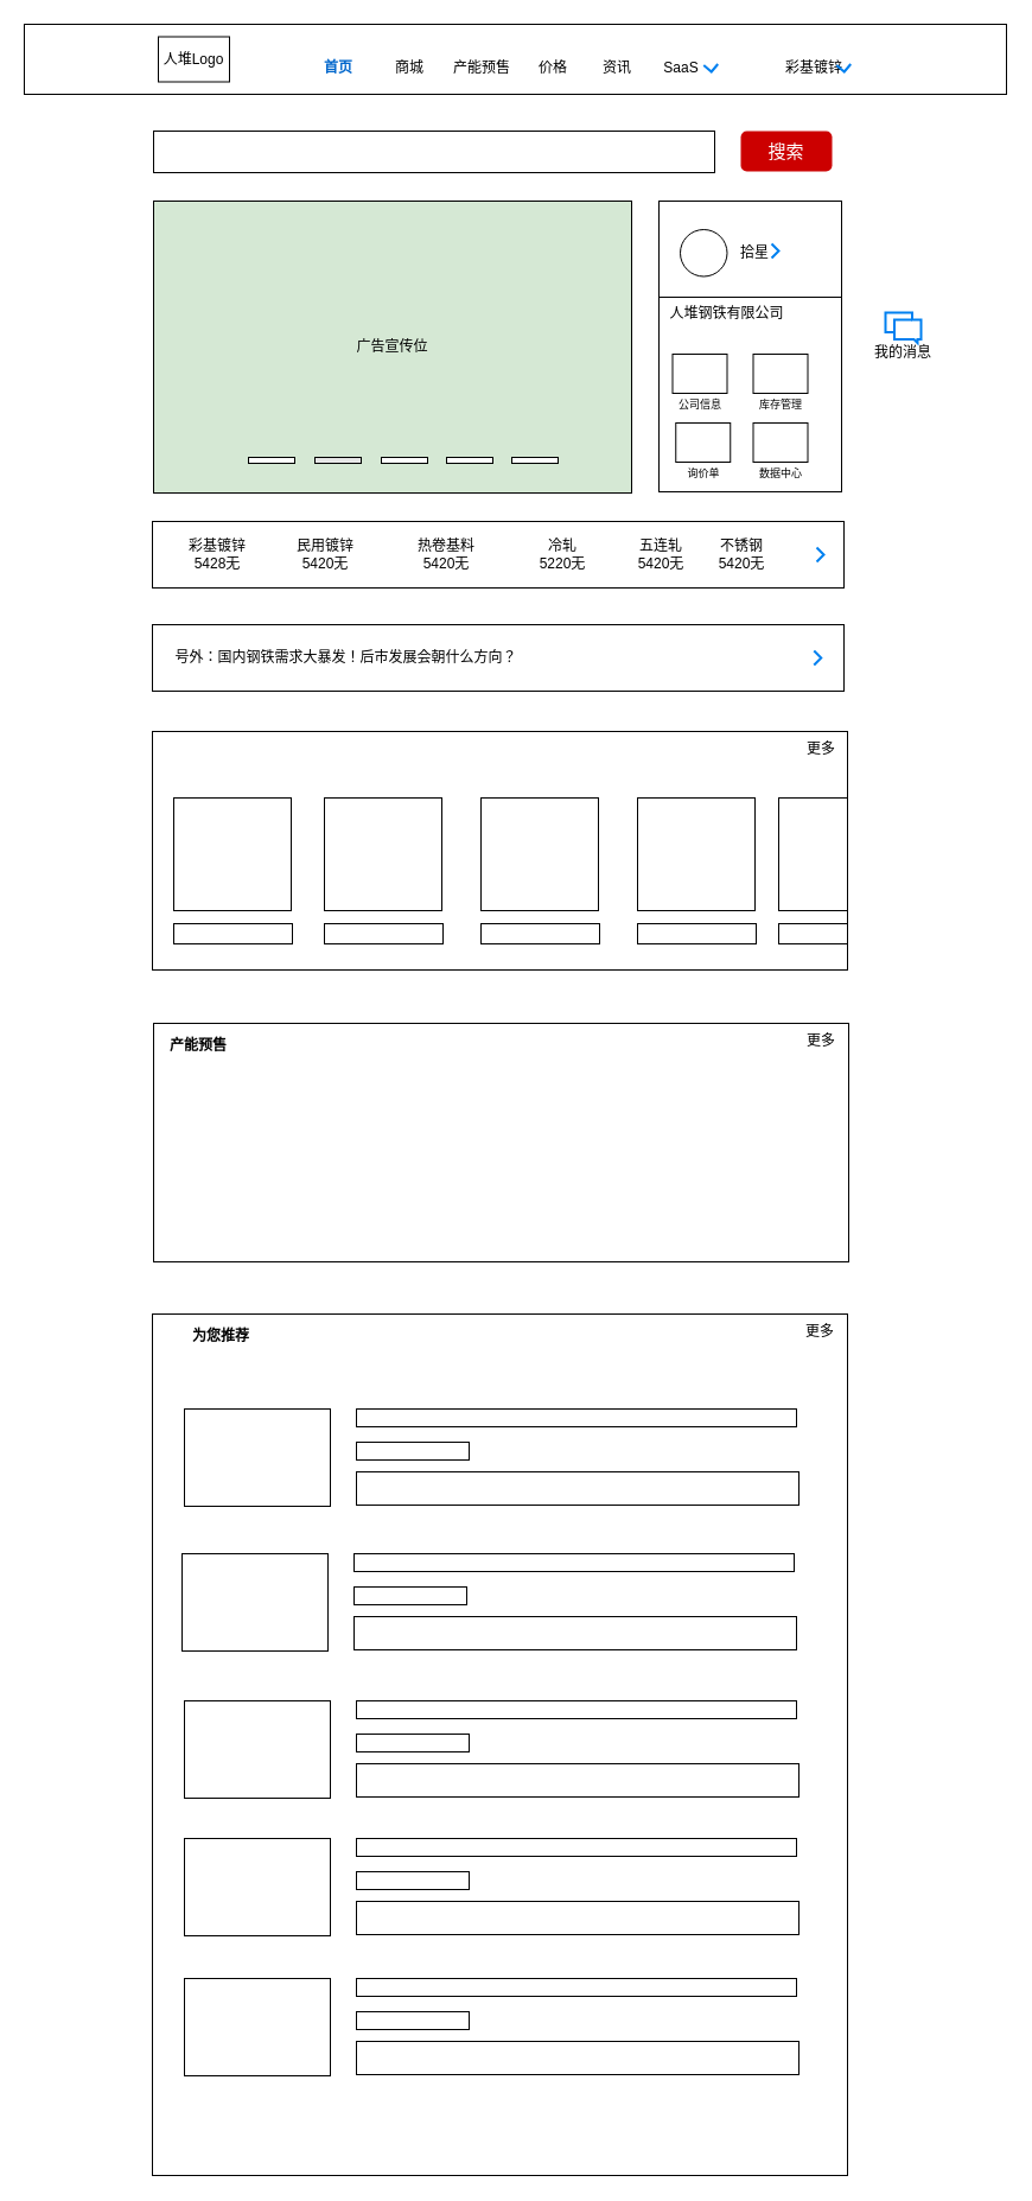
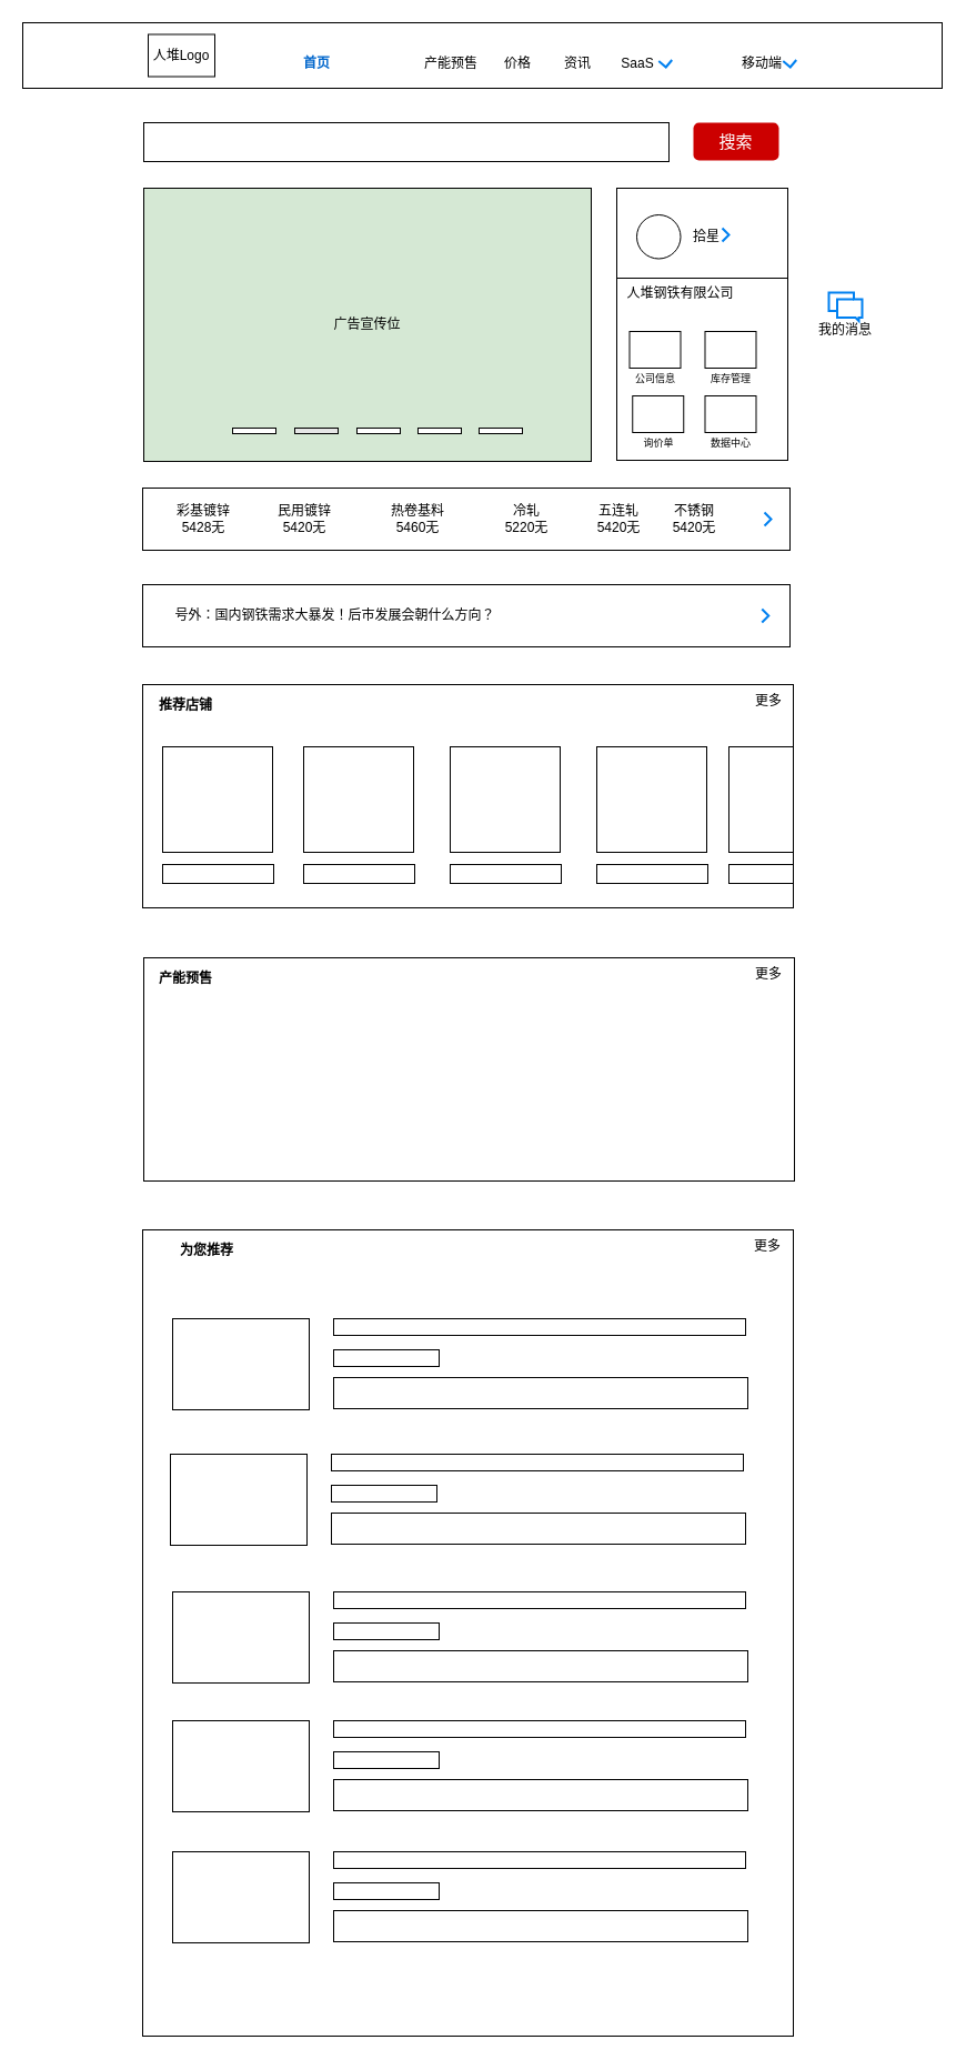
  <mxCell id="0" />
  <mxCell id="1" parent="0" />
  <mxCell id="2" value="" style="rounded=0;whiteSpace=wrap;html=1;" vertex="1" parent="1"><mxGeometry x="20" width="828" height="59" as="geometry" y="20" /></mxCell>
  <mxCell id="3" value="人堆Logo" style="rounded=0;whiteSpace=wrap;html=1;" vertex="1" parent="1"><mxGeometry x="133" y="30.5" width="60" height="38" as="geometry" /></mxCell>
  <mxCell id="4" value="首页" style="text;html=1;align=center;verticalAlign=middle;whiteSpace=wrap;rounded=0;fontColor=#0066CC;fontStyle=1" vertex="1" parent="1"><mxGeometry x="255" y="42" width="60" height="30" as="geometry" /></mxCell>
- <mxCell id="5" value="商城" style="text;html=1;align=center;verticalAlign=middle;whiteSpace=wrap;rounded=0;" vertex="1" parent="1"><mxGeometry x="315" y="42" width="60" height="30" as="geometry" /></mxCell>
  <mxCell id="6" value="价格" style="text;html=1;align=center;verticalAlign=middle;whiteSpace=wrap;rounded=0;" vertex="1" parent="1"><mxGeometry x="436" y="42" width="60" height="30" as="geometry" /></mxCell>
  <mxCell id="7" value="资讯" style="text;html=1;align=center;verticalAlign=middle;whiteSpace=wrap;rounded=0;" vertex="1" parent="1"><mxGeometry x="490" y="42" width="60" height="30" as="geometry" /></mxCell>
  <mxCell id="8" value="" style="rounded=0;whiteSpace=wrap;html=1;" vertex="1" parent="1"><mxGeometry x="129" y="110" width="473" height="35" as="geometry" /></mxCell>
  <mxCell id="9" value="搜索" style="rounded=1;whiteSpace=wrap;html=1;labelBackgroundColor=none;fontColor=#FFFFFF;gradientColor=none;fillColor=#CC0000;strokeColor=none;fontSize=15;" vertex="1" parent="1"><mxGeometry x="624" y="110" width="77" height="34" as="geometry" /></mxCell>
  <mxCell id="10" value="" style="rounded=0;whiteSpace=wrap;html=1;" vertex="1" parent="1"><mxGeometry x="128" y="616" width="586" height="201" as="geometry" /></mxCell>
+ <mxCell id="11" value="推荐店铺" style="text;html=1;align=center;verticalAlign=middle;whiteSpace=wrap;rounded=0;fontStyle=1" vertex="1" parent="1"><mxGeometry x="137" y="620" width="60" height="30" as="geometry" /></mxCell>
  <mxCell id="12" value="更多" style="text;html=1;align=center;verticalAlign=middle;whiteSpace=wrap;rounded=0;" vertex="1" parent="1"><mxGeometry x="662" y="616" width="60" height="30" as="geometry" /></mxCell>
  <mxCell id="13" value="" style="rounded=0;whiteSpace=wrap;html=1;" vertex="1" parent="1"><mxGeometry x="129" y="862" width="586" height="201" as="geometry" /></mxCell>
  <mxCell id="14" value="产能预售" style="text;html=1;align=center;verticalAlign=middle;whiteSpace=wrap;rounded=0;fontStyle=1" vertex="1" parent="1"><mxGeometry x="137" y="866" width="60" height="30" as="geometry" /></mxCell>
  <mxCell id="15" value="更多" style="text;html=1;align=center;verticalAlign=middle;whiteSpace=wrap;rounded=0;" vertex="1" parent="1"><mxGeometry x="662" y="862" width="60" height="30" as="geometry" /></mxCell>
  <mxCell id="16" value="" style="rounded=0;whiteSpace=wrap;html=1;" vertex="1" parent="1"><mxGeometry x="128" y="439" width="583" height="56" as="geometry" /></mxCell>
  <mxCell id="17" value="彩基镀锌 5428无" style="text;html=1;align=center;verticalAlign=middle;whiteSpace=wrap;rounded=0;" vertex="1" parent="1"><mxGeometry x="153" y="452" width="60" height="30" as="geometry" /></mxCell>
  <mxCell id="18" value="民用镀锌 5420无" style="text;html=1;align=center;verticalAlign=middle;whiteSpace=wrap;rounded=0;" vertex="1" parent="1"><mxGeometry x="244" y="452" width="60" height="30" as="geometry" /></mxCell>
- <mxCell id="19" value="热卷基料&lt;br&gt;5420无" style="text;html=1;align=center;verticalAlign=middle;whiteSpace=wrap;rounded=0;" vertex="1" parent="1"><mxGeometry x="346" y="452" width="60" height="30" as="geometry" /></mxCell>
+ <mxCell id="19" value="热卷基料&lt;br&gt;5460无" style="text;html=1;align=center;verticalAlign=middle;whiteSpace=wrap;rounded=0;" vertex="1" parent="1"><mxGeometry x="346" y="452" width="60" height="30" as="geometry" /></mxCell>
  <mxCell id="20" value="冷轧&lt;br&gt;5220无" style="text;html=1;align=center;verticalAlign=middle;whiteSpace=wrap;rounded=0;" vertex="1" parent="1"><mxGeometry x="444" y="452" width="60" height="30" as="geometry" /></mxCell>
  <mxCell id="21" value="五连轧&lt;br&gt;5420无" style="text;html=1;align=center;verticalAlign=middle;whiteSpace=wrap;rounded=0;" vertex="1" parent="1"><mxGeometry x="527" y="452" width="60" height="30" as="geometry" /></mxCell>
  <mxCell id="22" value="不锈钢&lt;br&gt;5420无" style="text;html=1;align=center;verticalAlign=middle;whiteSpace=wrap;rounded=0;" vertex="1" parent="1"><mxGeometry x="595" y="452" width="60" height="30" as="geometry" /></mxCell>
  <mxCell id="23" value="" style="html=1;verticalLabelPosition=bottom;labelBackgroundColor=#ffffff;verticalAlign=top;shadow=0;dashed=0;strokeWidth=2;shape=mxgraph.ios7.misc.right;strokeColor=#0080f0;" vertex="1" parent="1"><mxGeometry x="688" y="461" width="6" height="12" as="geometry" /></mxCell>
  <mxCell id="24" value="" style="rounded=0;whiteSpace=wrap;html=1;" vertex="1" parent="1"><mxGeometry x="146" y="672" width="99" height="95" as="geometry" /></mxCell>
  <mxCell id="25" value="" style="rounded=0;whiteSpace=wrap;html=1;" vertex="1" parent="1"><mxGeometry x="273" y="672" width="99" height="95" as="geometry" /></mxCell>
  <mxCell id="26" value="" style="rounded=0;whiteSpace=wrap;html=1;" vertex="1" parent="1"><mxGeometry x="405" y="672" width="99" height="95" as="geometry" /></mxCell>
  <mxCell id="27" value="" style="rounded=0;whiteSpace=wrap;html=1;" vertex="1" parent="1"><mxGeometry x="537" y="672" width="99" height="95" as="geometry" /></mxCell>
  <mxCell id="28" value="" style="rounded=0;whiteSpace=wrap;html=1;" vertex="1" parent="1"><mxGeometry x="656" y="672" width="58" height="95" as="geometry" /></mxCell>
  <mxCell id="29" value="" style="rounded=0;whiteSpace=wrap;html=1;" vertex="1" parent="1"><mxGeometry x="146" y="778" width="100" height="17" as="geometry" /></mxCell>
  <mxCell id="30" value="" style="rounded=0;whiteSpace=wrap;html=1;" vertex="1" parent="1"><mxGeometry x="273" y="778" width="100" height="17" as="geometry" /></mxCell>
  <mxCell id="31" value="" style="rounded=0;whiteSpace=wrap;html=1;" vertex="1" parent="1"><mxGeometry x="405" y="778" width="100" height="17" as="geometry" /></mxCell>
  <mxCell id="32" value="" style="rounded=0;whiteSpace=wrap;html=1;" vertex="1" parent="1"><mxGeometry x="537" y="778" width="100" height="17" as="geometry" /></mxCell>
  <mxCell id="33" value="" style="rounded=0;whiteSpace=wrap;html=1;" vertex="1" parent="1"><mxGeometry x="656" y="778" width="58" height="17" as="geometry" /></mxCell>
  <mxCell id="34" value="产能预售" style="text;html=1;align=center;verticalAlign=middle;whiteSpace=wrap;rounded=0;" vertex="1" parent="1"><mxGeometry x="376" y="42" width="60" height="30" as="geometry" /></mxCell>
  <mxCell id="35" value="" style="rounded=0;whiteSpace=wrap;html=1;" vertex="1" parent="1"><mxGeometry x="128" y="526" width="583" height="56" as="geometry" /></mxCell>
- <mxCell id="36" value="号外：国内钢铁需求大暴发！后市发展会朝什么方向？" style="text;html=1;align=center;verticalAlign=middle;whiteSpace=wrap;rounded=0;" vertex="1" parent="1"><mxGeometry x="132" y="539" width="319" height="30" as="geometry" /></mxCell>
+ <mxCell id="36" value="号外：国内钢铁需求大暴发！后市发展会朝什么方向？" style="text;html=1;align=center;verticalAlign=middle;whiteSpace=wrap;rounded=0;" vertex="1" parent="1"><mxGeometry x="142" y="539" width="319" height="30" as="geometry" /></mxCell>
  <mxCell id="37" value="" style="html=1;verticalLabelPosition=bottom;labelBackgroundColor=#ffffff;verticalAlign=top;shadow=0;dashed=0;strokeWidth=2;shape=mxgraph.ios7.misc.right;strokeColor=#0080f0;" vertex="1" parent="1"><mxGeometry x="685.75" y="548" width="6" height="12" as="geometry" /></mxCell>
  <mxCell id="38" value="" style="rounded=0;whiteSpace=wrap;html=1;" vertex="1" parent="1"><mxGeometry x="128" y="1107" width="586" height="726" as="geometry" /></mxCell>
  <mxCell id="39" value="为您推荐" style="text;html=1;align=center;verticalAlign=middle;whiteSpace=wrap;rounded=0;fontStyle=1" vertex="1" parent="1"><mxGeometry x="156" y="1111" width="60" height="30" as="geometry" /></mxCell>
  <mxCell id="40" value="更多" style="text;html=1;align=center;verticalAlign=middle;whiteSpace=wrap;rounded=0;" vertex="1" parent="1"><mxGeometry x="661" y="1107" width="60" height="30" as="geometry" /></mxCell>
  <mxCell id="41" value="" style="rounded=0;whiteSpace=wrap;html=1;" vertex="1" parent="1"><mxGeometry x="155" y="1187" width="123" height="82" as="geometry" /></mxCell>
  <mxCell id="42" value="" style="rounded=0;whiteSpace=wrap;html=1;" vertex="1" parent="1"><mxGeometry x="300" y="1187" width="371" height="15" as="geometry" /></mxCell>
  <mxCell id="43" value="" style="rounded=0;whiteSpace=wrap;html=1;" vertex="1" parent="1"><mxGeometry x="300" y="1215" width="95" height="15" as="geometry" /></mxCell>
  <mxCell id="44" value="" style="rounded=0;whiteSpace=wrap;html=1;" vertex="1" parent="1"><mxGeometry x="300" y="1240" width="373" height="28" as="geometry" /></mxCell>
  <mxCell id="45" value="" style="rounded=0;whiteSpace=wrap;html=1;" vertex="1" parent="1"><mxGeometry x="153" y="1309" width="123" height="82" as="geometry" /></mxCell>
  <mxCell id="46" value="" style="rounded=0;whiteSpace=wrap;html=1;" vertex="1" parent="1"><mxGeometry x="298" y="1337" width="95" height="15" as="geometry" /></mxCell>
  <mxCell id="47" value="" style="rounded=0;whiteSpace=wrap;html=1;" vertex="1" parent="1"><mxGeometry x="298" y="1362" width="373" height="28" as="geometry" /></mxCell>
  <mxCell id="48" value="" style="rounded=0;whiteSpace=wrap;html=1;" vertex="1" parent="1"><mxGeometry x="298" y="1309" width="371" height="15" as="geometry" /></mxCell>
  <mxCell id="49" value="" style="rounded=0;whiteSpace=wrap;html=1;" vertex="1" parent="1"><mxGeometry x="155" y="1433" width="123" height="82" as="geometry" /></mxCell>
  <mxCell id="50" value="" style="rounded=0;whiteSpace=wrap;html=1;" vertex="1" parent="1"><mxGeometry x="300" y="1461" width="95" height="15" as="geometry" /></mxCell>
  <mxCell id="51" value="" style="rounded=0;whiteSpace=wrap;html=1;" vertex="1" parent="1"><mxGeometry x="300" y="1486" width="373" height="28" as="geometry" /></mxCell>
  <mxCell id="52" value="" style="rounded=0;whiteSpace=wrap;html=1;" vertex="1" parent="1"><mxGeometry x="300" y="1433" width="371" height="15" as="geometry" /></mxCell>
  <mxCell id="53" value="" style="rounded=0;whiteSpace=wrap;html=1;" vertex="1" parent="1"><mxGeometry x="155" y="1549" width="123" height="82" as="geometry" /></mxCell>
  <mxCell id="54" value="" style="rounded=0;whiteSpace=wrap;html=1;" vertex="1" parent="1"><mxGeometry x="300" y="1577" width="95" height="15" as="geometry" /></mxCell>
  <mxCell id="55" value="" style="rounded=0;whiteSpace=wrap;html=1;" vertex="1" parent="1"><mxGeometry x="300" y="1602" width="373" height="28" as="geometry" /></mxCell>
  <mxCell id="56" value="" style="rounded=0;whiteSpace=wrap;html=1;" vertex="1" parent="1"><mxGeometry x="300" y="1549" width="371" height="15" as="geometry" /></mxCell>
  <mxCell id="57" value="" style="rounded=0;whiteSpace=wrap;html=1;" vertex="1" parent="1"><mxGeometry x="155" y="1667" width="123" height="82" as="geometry" /></mxCell>
  <mxCell id="58" value="" style="rounded=0;whiteSpace=wrap;html=1;" vertex="1" parent="1"><mxGeometry x="300" y="1695" width="95" height="15" as="geometry" /></mxCell>
  <mxCell id="59" value="" style="rounded=0;whiteSpace=wrap;html=1;" vertex="1" parent="1"><mxGeometry x="300" y="1720" width="373" height="28" as="geometry" /></mxCell>
  <mxCell id="60" value="" style="rounded=0;whiteSpace=wrap;html=1;" vertex="1" parent="1"><mxGeometry x="300" y="1667" width="371" height="15" as="geometry" /></mxCell>
  <mxCell id="61" value="广告宣传位" style="rounded=0;whiteSpace=wrap;html=1;fillColor=#d5e8d4;" vertex="1" parent="1"><mxGeometry x="129" y="169" width="403" height="246" as="geometry" /></mxCell>
  <mxCell id="62" value="" style="rounded=0;whiteSpace=wrap;html=1;" vertex="1" parent="1"><mxGeometry x="209" y="385" width="39" height="5" as="geometry" /></mxCell>
  <mxCell id="63" value="" style="rounded=0;whiteSpace=wrap;html=1;fillColor=#E6E6E6;" vertex="1" parent="1"><mxGeometry x="265" y="385" width="39" height="5" as="geometry" /></mxCell>
  <mxCell id="64" value="" style="rounded=0;whiteSpace=wrap;html=1;" vertex="1" parent="1"><mxGeometry x="321" y="385" width="39" height="5" as="geometry" /></mxCell>
  <mxCell id="65" value="" style="rounded=0;whiteSpace=wrap;html=1;" vertex="1" parent="1"><mxGeometry x="376" y="385" width="39" height="5" as="geometry" /></mxCell>
  <mxCell id="66" value="" style="rounded=0;whiteSpace=wrap;html=1;" vertex="1" parent="1"><mxGeometry x="431" y="385" width="39" height="5" as="geometry" /></mxCell>
  <mxCell id="67" value="" style="rounded=0;whiteSpace=wrap;html=1;" vertex="1" parent="1"><mxGeometry x="555" y="169" width="154" height="244" as="geometry" /></mxCell>
  <mxCell id="68" value="" style="ellipse;whiteSpace=wrap;html=1;aspect=fixed;" vertex="1" parent="1"><mxGeometry x="573" y="193" width="39.5" height="39.5" as="geometry" /></mxCell>
- <mxCell id="69" value="彩基镀锌" style="text;html=1;align=center;verticalAlign=middle;whiteSpace=wrap;rounded=0;" vertex="1" parent="1"><mxGeometry x="656" y="42" width="60" height="30" as="geometry" /></mxCell>
+ <mxCell id="69" value="移动端" style="text;html=1;align=center;verticalAlign=middle;whiteSpace=wrap;rounded=0;" vertex="1" parent="1"><mxGeometry x="656" y="42" width="60" height="30" as="geometry" /></mxCell>
  <mxCell id="70" value="" style="html=1;verticalLabelPosition=bottom;labelBackgroundColor=#ffffff;verticalAlign=top;shadow=0;dashed=0;strokeWidth=2;shape=mxgraph.ios7.misc.right;strokeColor=#0080f0;rotation=85;" vertex="1" parent="1"><mxGeometry x="708" y="51" width="6" height="12" as="geometry" /></mxCell>
  <mxCell id="71" value="拾星" style="text;html=1;align=center;verticalAlign=middle;whiteSpace=wrap;rounded=0;" vertex="1" parent="1"><mxGeometry x="606" y="197.75" width="60" height="30" as="geometry" /></mxCell>
  <mxCell id="72" value="" style="rounded=0;whiteSpace=wrap;html=1;" vertex="1" parent="1"><mxGeometry x="555" y="250" width="154" height="164" as="geometry" /></mxCell>
  <mxCell id="73" value="人堆钢铁有限公司" style="text;html=1;align=center;verticalAlign=middle;whiteSpace=wrap;rounded=0;" vertex="1" parent="1"><mxGeometry x="544" y="250" width="137" height="28" as="geometry" /></mxCell>
  <mxCell id="74" value="" style="rounded=0;whiteSpace=wrap;html=1;" vertex="1" parent="1"><mxGeometry x="566.5" y="298" width="46" height="33" as="geometry" /></mxCell>
  <mxCell id="75" value="SaaS" style="text;html=1;align=center;verticalAlign=middle;whiteSpace=wrap;rounded=0;" vertex="1" parent="1"><mxGeometry x="544" y="42" width="60" height="30" as="geometry" /></mxCell>
  <mxCell id="76" value="" style="html=1;verticalLabelPosition=bottom;labelBackgroundColor=#ffffff;verticalAlign=top;shadow=0;dashed=0;strokeWidth=2;shape=mxgraph.ios7.misc.right;strokeColor=#0080f0;rotation=85;" vertex="1" parent="1"><mxGeometry x="596" y="51" width="6" height="12" as="geometry" /></mxCell>
  <mxCell id="77" value="公司信息" style="text;html=1;align=center;verticalAlign=middle;whiteSpace=wrap;rounded=0;fontSize=9;" vertex="1" parent="1"><mxGeometry x="560" y="326" width="60" height="30" as="geometry" /></mxCell>
  <mxCell id="78" value="库存管理" style="text;html=1;align=center;verticalAlign=middle;whiteSpace=wrap;rounded=0;fontSize=9;" vertex="1" parent="1"><mxGeometry x="628" y="326" width="60" height="30" as="geometry" /></mxCell>
  <mxCell id="79" value="" style="rounded=0;whiteSpace=wrap;html=1;" vertex="1" parent="1"><mxGeometry x="634.5" y="298" width="46" height="33" as="geometry" /></mxCell>
  <mxCell id="80" value="" style="html=1;verticalLabelPosition=bottom;labelBackgroundColor=#ffffff;verticalAlign=top;shadow=0;dashed=0;strokeWidth=2;shape=mxgraph.ios7.misc.right;strokeColor=#0080f0;" vertex="1" parent="1"><mxGeometry x="650" y="205" width="6" height="12" as="geometry" /></mxCell>
  <mxCell id="81" value="" style="rounded=0;whiteSpace=wrap;html=1;" vertex="1" parent="1"><mxGeometry x="569.25" y="356" width="46" height="33" as="geometry" /></mxCell>
  <mxCell id="82" value="询价单" style="text;html=1;align=center;verticalAlign=middle;whiteSpace=wrap;rounded=0;fontSize=9;" vertex="1" parent="1"><mxGeometry x="562.75" y="384" width="60" height="30" as="geometry" /></mxCell>
  <mxCell id="83" value="数据中心" style="text;html=1;align=center;verticalAlign=middle;whiteSpace=wrap;rounded=0;fontSize=9;" vertex="1" parent="1"><mxGeometry x="628" y="384" width="60" height="30" as="geometry" /></mxCell>
  <mxCell id="84" value="" style="rounded=0;whiteSpace=wrap;html=1;" vertex="1" parent="1"><mxGeometry x="634.5" y="356" width="46" height="33" as="geometry" /></mxCell>
  <mxCell id="85" value="" style="html=1;verticalLabelPosition=bottom;align=center;labelBackgroundColor=#ffffff;verticalAlign=top;strokeWidth=2;strokeColor=#0080F0;shadow=0;dashed=0;shape=mxgraph.ios7.icons.messages;" vertex="1" parent="1"><mxGeometry x="746" y="263" width="30" height="25.5" as="geometry" /></mxCell>
  <mxCell id="86" value="我的消息" style="text;html=1;align=center;verticalAlign=middle;whiteSpace=wrap;rounded=0;" vertex="1" parent="1"><mxGeometry x="731" y="282" width="60" height="30" as="geometry" /></mxCell>
